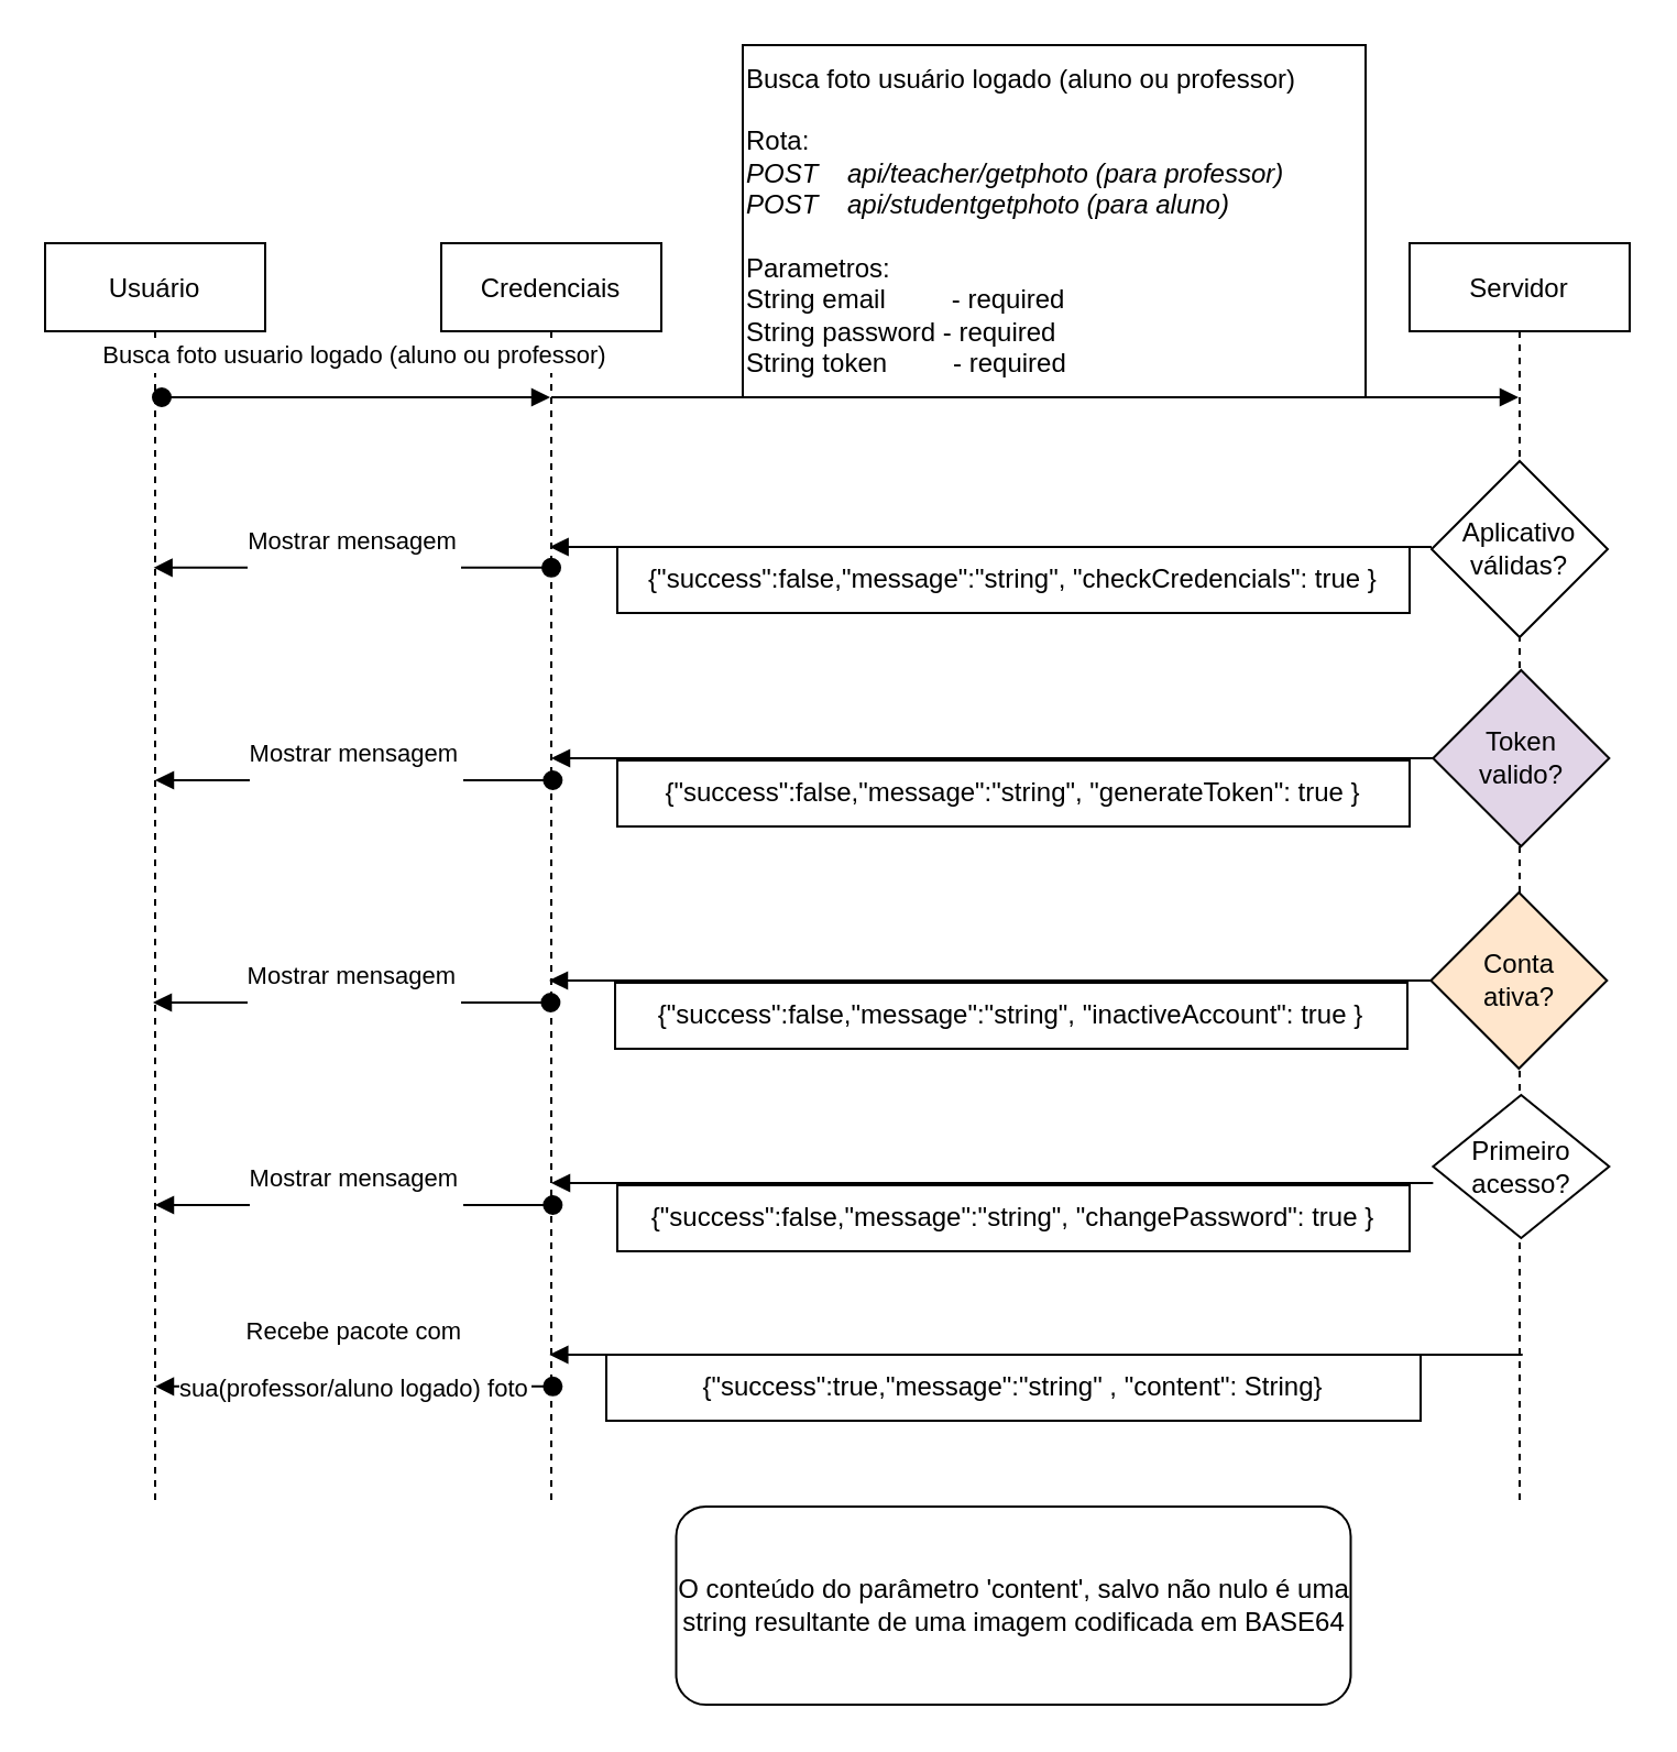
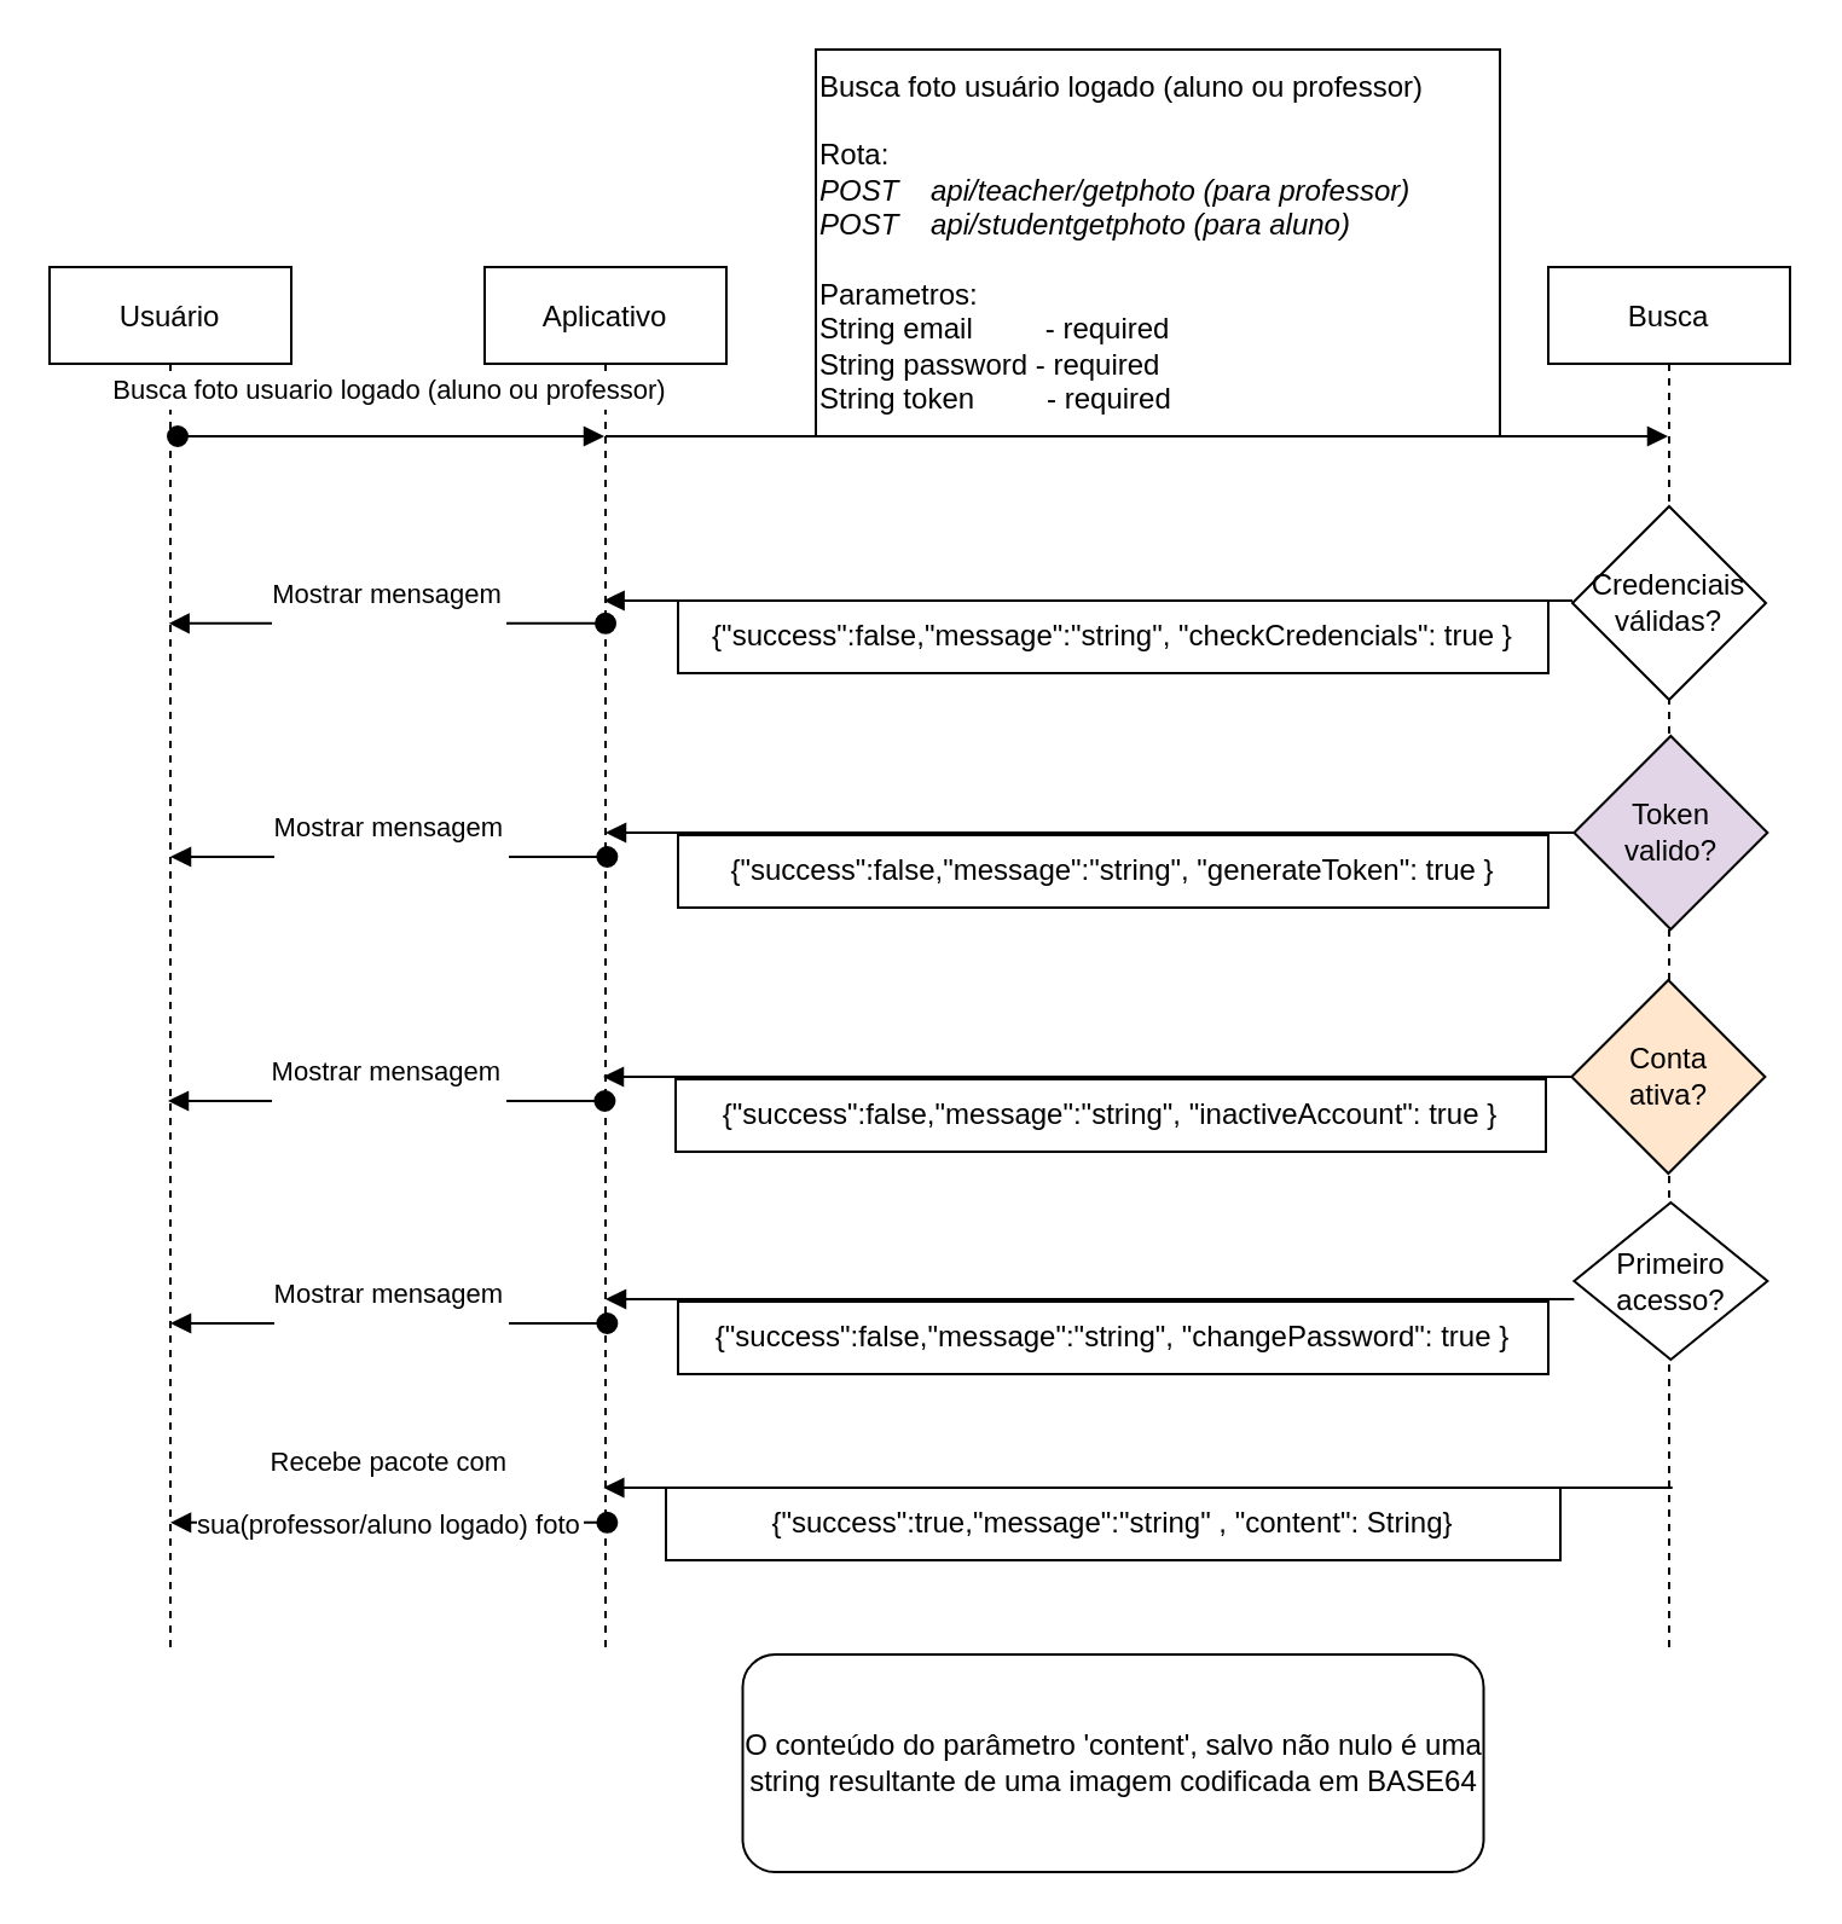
  <mxCell id="0" />
  <mxCell id="1" parent="0" />
- <mxCell id="2" value="Credenciais" style="shape=umlLifeline;perimeter=lifelinePerimeter;container=1;collapsible=0;recursiveResize=0;rounded=0;shadow=0;strokeWidth=1;" parent="1" vertex="1"><mxGeometry x="200" y="110" width="100" height="574" as="geometry" /></mxCell>
+ <mxCell id="2" value="Aplicativo" style="shape=umlLifeline;perimeter=lifelinePerimeter;container=1;collapsible=0;recursiveResize=0;rounded=0;shadow=0;strokeWidth=1;" parent="1" vertex="1"><mxGeometry x="200" y="110" width="100" height="574" as="geometry" /></mxCell>
  <mxCell id="3" value="Mostrar mensagem&#10;" style="verticalAlign=bottom;startArrow=oval;endArrow=block;startSize=8;shadow=0;strokeWidth=1;exitX=0.53;exitY=0.24;exitDx=0;exitDy=0;exitPerimeter=0;" parent="2" edge="1"><mxGeometry y="10" relative="1" as="geometry"><mxPoint x="50.68" y="244.0" as="sourcePoint" /><mxPoint x="-129.996" y="244.0" as="targetPoint" /><mxPoint as="offset" /></mxGeometry></mxCell>
- <mxCell id="4" value="Servidor" style="shape=umlLifeline;perimeter=lifelinePerimeter;container=1;collapsible=0;recursiveResize=0;rounded=0;shadow=0;strokeWidth=1;" parent="1" vertex="1"><mxGeometry x="640" y="110" width="100" height="574" as="geometry" /></mxCell>
+ <mxCell id="4" value="Busca" style="shape=umlLifeline;perimeter=lifelinePerimeter;container=1;collapsible=0;recursiveResize=0;rounded=0;shadow=0;strokeWidth=1;" parent="1" vertex="1"><mxGeometry x="640" y="110" width="100" height="574" as="geometry" /></mxCell>
  <mxCell id="5" value="Mostrar mensagem&#10;" style="verticalAlign=bottom;startArrow=oval;endArrow=block;startSize=8;shadow=0;strokeWidth=1;exitX=0.53;exitY=0.24;exitDx=0;exitDy=0;exitPerimeter=0;" parent="4" edge="1"><mxGeometry y="10" relative="1" as="geometry"><mxPoint x="-389.32" y="437" as="sourcePoint" /><mxPoint x="-569.996" y="437" as="targetPoint" /><mxPoint as="offset" /></mxGeometry></mxCell>
  <mxCell id="6" value="&lt;div&gt;Primeiro&lt;/div&gt;&lt;div&gt;acesso?&lt;br&gt;&lt;/div&gt;" style="rhombus;whiteSpace=wrap;html=1;" parent="4" vertex="1"><mxGeometry x="10.68" y="387" width="80" height="65" as="geometry" /></mxCell>
  <mxCell id="7" value="" style="verticalAlign=bottom;endArrow=block;shadow=0;strokeWidth=1;" parent="4" edge="1"><mxGeometry relative="1" as="geometry"><mxPoint x="10.68" y="427" as="sourcePoint" /><mxPoint x="-389.996" y="427" as="targetPoint" /></mxGeometry></mxCell>
  <mxCell id="8" value="&lt;div align=&quot;center&quot;&gt;{&quot;success&quot;:false,&quot;message&quot;:&quot;string&quot;, &quot;changePassword&quot;: true }&lt;/div&gt;" style="rounded=0;whiteSpace=wrap;html=1;align=center;" parent="4" vertex="1"><mxGeometry x="-360" y="428" width="360" height="30" as="geometry" /></mxCell>
  <mxCell id="9" value="Usuário" style="shape=umlLifeline;perimeter=lifelinePerimeter;container=1;collapsible=0;recursiveResize=0;rounded=0;shadow=0;strokeWidth=1;" parent="1" vertex="1"><mxGeometry x="20" y="110" width="100" height="574" as="geometry" /></mxCell>
  <mxCell id="10" value="Busca foto usuario logado (aluno ou professor)" style="verticalAlign=bottom;startArrow=oval;endArrow=block;startSize=8;shadow=0;strokeWidth=1;exitX=0.53;exitY=0.24;exitDx=0;exitDy=0;exitPerimeter=0;" parent="1" edge="1"><mxGeometry y="10" relative="1" as="geometry"><mxPoint x="73" y="180" as="sourcePoint" /><mxPoint x="249.5" y="180" as="targetPoint" /><mxPoint as="offset" /></mxGeometry></mxCell>
  <mxCell id="11" value="" style="verticalAlign=bottom;endArrow=block;shadow=0;strokeWidth=1;" parent="1" target="4" edge="1"><mxGeometry relative="1" as="geometry"><mxPoint x="250" y="180" as="sourcePoint" /><mxPoint x="680" y="180" as="targetPoint" /></mxGeometry></mxCell>
  <mxCell id="12" value="&lt;div align=&quot;left&quot;&gt;Busca foto usuário logado (aluno ou professor)&lt;/div&gt;&lt;div align=&quot;left&quot;&gt;&lt;br&gt;&lt;/div&gt;&lt;div align=&quot;left&quot;&gt;Rota: &lt;br&gt;&lt;/div&gt;&lt;div align=&quot;left&quot;&gt;&lt;i&gt;POST&amp;nbsp;&amp;nbsp;&amp;nbsp; api/teacher/getphoto (para professor)&lt;/i&gt;&lt;/div&gt;&lt;div align=&quot;left&quot;&gt;&lt;i&gt;POST&amp;nbsp;&amp;nbsp;&amp;nbsp; api/studentgetphoto (para aluno)&lt;/i&gt;&lt;span style=&quot;color: rgb(33, 33, 33); font-family: Inter, OpenSans, Helvetica, Arial, sans-serif; font-size: 12px; font-style: normal; font-variant-ligatures: normal; font-variant-caps: normal; font-weight: 400; letter-spacing: normal; text-align: left; text-indent: 0px; text-transform: none; word-spacing: 0px; -webkit-text-stroke-width: 0px; background-color: rgb(255, 255, 255); text-decoration-thickness: initial; text-decoration-style: initial; text-decoration-color: initial; display: inline !important; float: none;&quot;&gt;&lt;/span&gt;&lt;/div&gt;&lt;div align=&quot;left&quot;&gt;&lt;br&gt;&lt;/div&gt;&lt;div align=&quot;left&quot;&gt;Parametros: &lt;br&gt;&lt;/div&gt;&lt;div align=&quot;left&quot;&gt;String email &amp;nbsp; &amp;nbsp; &amp;nbsp; &amp;nbsp; &lt;span style=&quot;&quot;&gt;&#09;&lt;/span&gt;- required&lt;br&gt;&lt;/div&gt;&lt;div align=&quot;left&quot;&gt;String password - required&lt;br&gt;&lt;/div&gt;&lt;div&gt;String token &lt;span style=&quot;&quot;&gt;&#09;&lt;/span&gt;&amp;nbsp;&amp;nbsp;&amp;nbsp;&amp;nbsp; &amp;nbsp;&amp;nbsp; - required&lt;/div&gt;" style="rounded=0;whiteSpace=wrap;html=1;align=left;" parent="1" vertex="1"><mxGeometry x="337" y="20" width="283" height="160" as="geometry" /></mxCell>
- <mxCell id="13" value="&lt;div&gt;Aplicativo&lt;/div&gt;&lt;div&gt;válidas?&lt;br&gt;&lt;/div&gt;" style="rhombus;whiteSpace=wrap;html=1;" parent="1" vertex="1"><mxGeometry x="650" y="209" width="80" height="80" as="geometry" /></mxCell>
+ <mxCell id="13" value="&lt;div&gt;Credenciais&lt;/div&gt;&lt;div&gt;válidas?&lt;br&gt;&lt;/div&gt;" style="rhombus;whiteSpace=wrap;html=1;" parent="1" vertex="1"><mxGeometry x="650" y="209" width="80" height="80" as="geometry" /></mxCell>
  <mxCell id="14" value="" style="verticalAlign=bottom;endArrow=block;shadow=0;strokeWidth=1;" parent="1" edge="1"><mxGeometry relative="1" as="geometry"><mxPoint x="650" y="248" as="sourcePoint" /><mxPoint x="249.324" y="248" as="targetPoint" /></mxGeometry></mxCell>
  <mxCell id="15" value="&lt;div&gt;Token &lt;br&gt;&lt;/div&gt;&lt;div&gt;valido?&lt;/div&gt;" style="rhombus;whiteSpace=wrap;html=1;fillColor=#e1d5e7;" parent="1" vertex="1"><mxGeometry x="650.68" y="304" width="80" height="80" as="geometry" /></mxCell>
  <mxCell id="16" value="" style="verticalAlign=bottom;endArrow=block;shadow=0;strokeWidth=1;" parent="1" edge="1"><mxGeometry relative="1" as="geometry"><mxPoint x="650.68" y="344" as="sourcePoint" /><mxPoint x="250.004" y="344" as="targetPoint" /></mxGeometry></mxCell>
  <mxCell id="17" value="&lt;div align=&quot;center&quot;&gt;{&quot;success&quot;:false,&quot;message&quot;:&quot;string&quot;, &quot;checkCredencials&quot;: true }&lt;/div&gt;" style="rounded=0;whiteSpace=wrap;html=1;align=center;" parent="1" vertex="1"><mxGeometry x="280" y="248" width="360" height="30" as="geometry" /></mxCell>
  <mxCell id="18" value="&lt;div align=&quot;center&quot;&gt;{&quot;success&quot;:true,&quot;message&quot;:&quot;string&quot; , &quot;content&quot;: String}&lt;/div&gt;" style="rounded=0;whiteSpace=wrap;html=1;align=center;" parent="1" vertex="1"><mxGeometry x="275" y="615" width="370" height="30" as="geometry" /></mxCell>
  <mxCell id="19" value="Mostrar mensagem&#10;" style="verticalAlign=bottom;startArrow=oval;endArrow=block;startSize=8;shadow=0;strokeWidth=1;exitX=0.53;exitY=0.24;exitDx=0;exitDy=0;exitPerimeter=0;" parent="1" edge="1"><mxGeometry y="10" relative="1" as="geometry"><mxPoint x="250" y="257.41" as="sourcePoint" /><mxPoint x="69.324" y="257.41" as="targetPoint" /><mxPoint as="offset" /></mxGeometry></mxCell>
  <mxCell id="20" value="" style="verticalAlign=bottom;endArrow=block;shadow=0;strokeWidth=1;" parent="1" edge="1"><mxGeometry relative="1" as="geometry"><mxPoint x="691.36" y="615" as="sourcePoint" /><mxPoint x="249.167" y="615" as="targetPoint" /></mxGeometry></mxCell>
  <mxCell id="21" value="&lt;div align=&quot;center&quot;&gt;{&quot;success&quot;:false,&quot;message&quot;:&quot;string&quot;, &quot;generateToken&quot;: true }&lt;/div&gt;" style="rounded=0;whiteSpace=wrap;html=1;align=center;" parent="1" vertex="1"><mxGeometry x="280" y="345" width="360" height="30" as="geometry" /></mxCell>
  <mxCell id="22" value="Recebe pacote com &#10;&#10;sua(professor/aluno logado) foto" style="verticalAlign=bottom;startArrow=oval;endArrow=block;startSize=8;shadow=0;strokeWidth=1;exitX=0.53;exitY=0.24;exitDx=0;exitDy=0;exitPerimeter=0;" parent="1" edge="1"><mxGeometry y="10" relative="1" as="geometry"><mxPoint x="250.68" y="629.41" as="sourcePoint" /><mxPoint x="70.004" y="629.41" as="targetPoint" /><mxPoint as="offset" /></mxGeometry></mxCell>
  <mxCell id="23" value="Mostrar mensagem&#10;" style="verticalAlign=bottom;startArrow=oval;endArrow=block;startSize=8;shadow=0;strokeWidth=1;exitX=0.53;exitY=0.24;exitDx=0;exitDy=0;exitPerimeter=0;" parent="1" edge="1"><mxGeometry y="10" relative="1" as="geometry"><mxPoint x="249.68" y="455" as="sourcePoint" /><mxPoint x="69.004" y="455" as="targetPoint" /><mxPoint as="offset" /></mxGeometry></mxCell>
  <mxCell id="24" value="&lt;div&gt;Conta &lt;br&gt;&lt;/div&gt;&lt;div&gt;ativa?&lt;/div&gt;" style="rhombus;whiteSpace=wrap;html=1;fillColor=#ffe6cc;" parent="1" vertex="1"><mxGeometry x="649.68" y="405" width="80" height="80" as="geometry" /></mxCell>
  <mxCell id="25" value="" style="verticalAlign=bottom;endArrow=block;shadow=0;strokeWidth=1;" parent="1" edge="1"><mxGeometry relative="1" as="geometry"><mxPoint x="649.68" y="445" as="sourcePoint" /><mxPoint x="249.004" y="445" as="targetPoint" /></mxGeometry></mxCell>
  <mxCell id="26" value="&lt;div align=&quot;center&quot;&gt;{&quot;success&quot;:false,&quot;message&quot;:&quot;string&quot;, &quot;inactiveAccount&quot;: true }&lt;/div&gt;" style="rounded=0;whiteSpace=wrap;html=1;align=center;" parent="1" vertex="1"><mxGeometry x="279" y="446" width="360" height="30" as="geometry" /></mxCell>
  <mxCell id="27" value="O conteúdo do parâmetro 'content', salvo não nulo é uma string resultante de uma imagem codificada em BASE64" style="rounded=1;whiteSpace=wrap;html=1;" vertex="1" parent="1"><mxGeometry x="306.75" y="684" width="306.5" height="90" as="geometry" /></mxCell>
